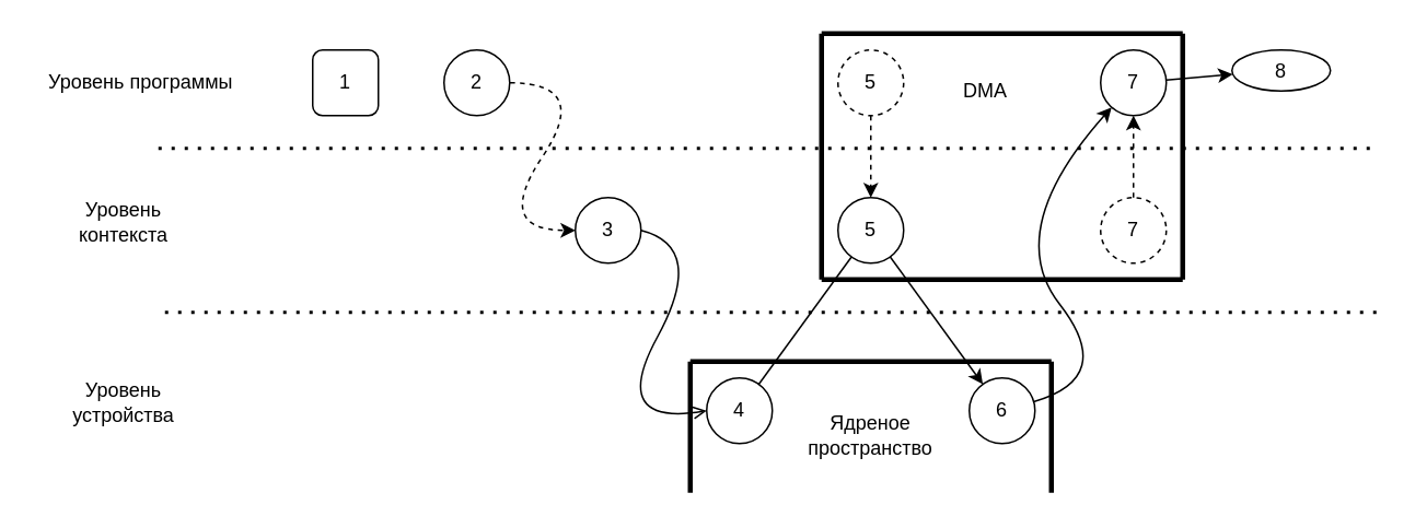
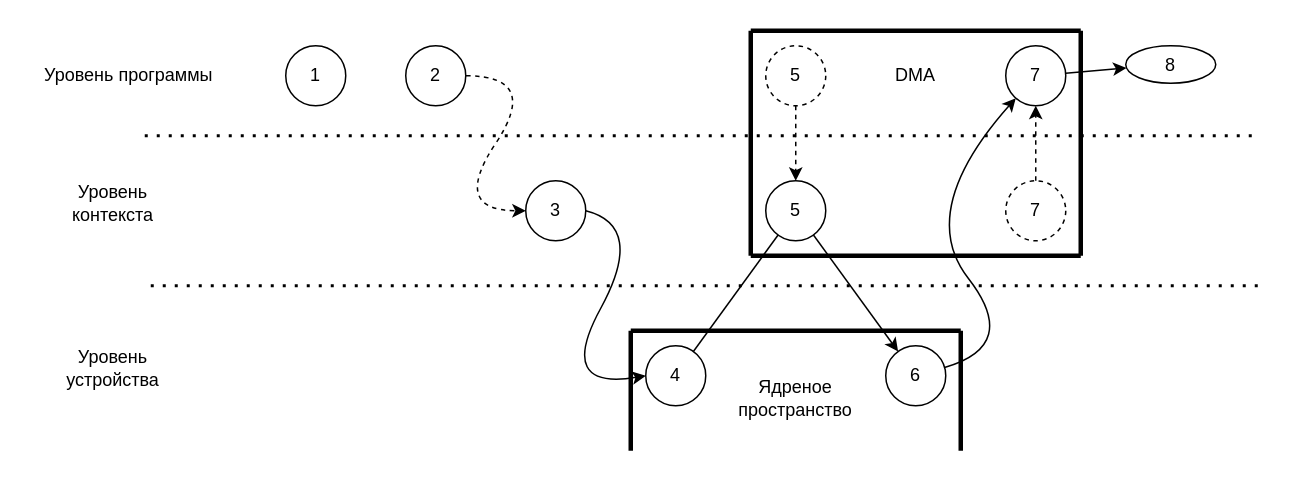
  <mxCell id="0" />
  <mxCell id="1" parent="0" />
- <mxCell id="2" value="1" style="whiteSpace=wrap;html=1;aspect=fixed;rounded=1;" vertex="1" parent="1"><mxGeometry x="190" y="30" width="40" height="40" as="geometry" /></mxCell>
+ <mxCell id="2" value="1" style="ellipse;whiteSpace=wrap;html=1;aspect=fixed;" vertex="1" parent="1"><mxGeometry x="190" y="30" width="40" height="40" as="geometry" /></mxCell>
  <mxCell id="3" value="2" style="ellipse;whiteSpace=wrap;html=1;aspect=fixed;" vertex="1" parent="1"><mxGeometry x="270" y="30" width="40" height="40" as="geometry" /></mxCell>
  <mxCell id="4" value="3" style="ellipse;whiteSpace=wrap;html=1;aspect=fixed;" vertex="1" parent="1"><mxGeometry x="350" y="120" width="40" height="40" as="geometry" /></mxCell>
  <mxCell id="5" value="4" style="ellipse;whiteSpace=wrap;html=1;aspect=fixed;" vertex="1" parent="1"><mxGeometry x="430" y="230" width="40" height="40" as="geometry" /></mxCell>
  <mxCell id="6" value="8" style="ellipse;whiteSpace=wrap;html=1;aspect=fixed;" vertex="1" parent="1"><mxGeometry x="750" y="30" width="60" height="25" as="geometry" /></mxCell>
  <mxCell id="7" value="" style="curved=1;endArrow=classic;html=1;rounded=0;exitX=1;exitY=0.5;exitDx=0;exitDy=0;entryX=0;entryY=0.5;entryDx=0;entryDy=0;dashed=1;" edge="1" parent="1" source="3" target="4"><mxGeometry width="50" height="50" relative="1" as="geometry"><mxPoint x="470" y="200" as="sourcePoint" /><mxPoint x="520" y="150" as="targetPoint" /><Array as="points"><mxPoint x="360" y="50" /><mxPoint x="300" y="140" /></Array></mxGeometry></mxCell>
- <mxCell id="8" value="" style="curved=1;endArrow=open;html=1;rounded=0;exitX=1;exitY=0.5;exitDx=0;exitDy=0;entryX=0;entryY=0.5;entryDx=0;entryDy=0;" edge="1" parent="1" source="4" target="5"><mxGeometry width="50" height="50" relative="1" as="geometry"><mxPoint x="460" y="80" as="sourcePoint" /><mxPoint x="510" y="30" as="targetPoint" /><Array as="points"><mxPoint x="430" y="150" /><mxPoint x="370" y="260" /></Array></mxGeometry></mxCell>
+ <mxCell id="8" value="" style="curved=1;endArrow=classic;html=1;rounded=0;exitX=1;exitY=0.5;exitDx=0;exitDy=0;entryX=0;entryY=0.5;entryDx=0;entryDy=0;" edge="1" parent="1" source="4" target="5"><mxGeometry width="50" height="50" relative="1" as="geometry"><mxPoint x="460" y="80" as="sourcePoint" /><mxPoint x="510" y="30" as="targetPoint" /><Array as="points"><mxPoint x="430" y="150" /><mxPoint x="370" y="260" /></Array></mxGeometry></mxCell>
  <mxCell id="9" value="" style="endArrow=classic;html=1;rounded=0;entryX=0.5;entryY=0;entryDx=0;entryDy=0;dashed=1;exitX=0.5;exitY=1;exitDx=0;exitDy=0;" edge="1" parent="1" source="19" target="20"><mxGeometry width="50" height="50" relative="1" as="geometry"><mxPoint x="530" y="160" as="sourcePoint" /><mxPoint x="550" y="120" as="targetPoint" /></mxGeometry></mxCell>
  <mxCell id="10" value="" style="curved=1;endArrow=classic;html=1;rounded=0;entryX=0.5;entryY=0.5;entryDx=0;entryDy=0;entryPerimeter=0;" edge="1" parent="1" source="5" target="20"><mxGeometry width="50" height="50" relative="1" as="geometry"><mxPoint x="470" y="330" as="sourcePoint" /><mxPoint x="520" y="280" as="targetPoint" /><Array as="points" /></mxGeometry></mxCell>
  <mxCell id="11" value="6" style="ellipse;whiteSpace=wrap;html=1;aspect=fixed;" vertex="1" parent="1"><mxGeometry x="590" y="230" width="40" height="40" as="geometry" /></mxCell>
  <mxCell id="12" value="" style="curved=1;endArrow=classic;html=1;rounded=0;" edge="1" parent="1" source="20" target="11"><mxGeometry width="50" height="50" relative="1" as="geometry"><mxPoint x="300" y="260" as="sourcePoint" /><mxPoint x="350" y="210" as="targetPoint" /><Array as="points" /></mxGeometry></mxCell>
  <mxCell id="13" value="7" style="ellipse;whiteSpace=wrap;html=1;aspect=fixed;" vertex="1" parent="1"><mxGeometry x="670" y="30" width="40" height="40" as="geometry" /></mxCell>
  <mxCell id="14" value="7" style="ellipse;whiteSpace=wrap;html=1;aspect=fixed;dashed=1" vertex="1" parent="1"><mxGeometry x="670" y="120" width="40" height="40" as="geometry" /></mxCell>
  <mxCell id="15" value="" style="endArrow=classic;html=1;rounded=0;dashed=1" edge="1" parent="1" source="14" target="13"><mxGeometry width="50" height="50" relative="1" as="geometry"><mxPoint x="650" y="170" as="sourcePoint" /><mxPoint x="700" y="120" as="targetPoint" /></mxGeometry></mxCell>
  <mxCell id="16" value="" style="endArrow=none;dashed=1;html=1;dashPattern=1 3;strokeWidth=2;rounded=0;" edge="1" parent="1"><mxGeometry width="50" height="50" relative="1" as="geometry"><mxPoint x="100" y="190" as="sourcePoint" /><mxPoint x="840" y="190" as="targetPoint" /></mxGeometry></mxCell>
  <mxCell id="17" value="" style="endArrow=none;dashed=1;html=1;dashPattern=1 3;strokeWidth=2;rounded=0;" edge="1" parent="1"><mxGeometry width="50" height="50" relative="1" as="geometry"><mxPoint x="96" y="90" as="sourcePoint" /><mxPoint x="836" y="90" as="targetPoint" /></mxGeometry></mxCell>
  <mxCell id="18" value="" style="curved=1;endArrow=classic;html=1;rounded=0;" edge="1" parent="1" source="11" target="13"><mxGeometry width="50" height="50" relative="1" as="geometry"><mxPoint x="630" y="370" as="sourcePoint" /><mxPoint x="680" y="320" as="targetPoint" /><Array as="points"><mxPoint x="680" y="230" /><mxPoint x="610" y="140" /></Array></mxGeometry></mxCell>
  <mxCell id="19" value="5" style="ellipse;whiteSpace=wrap;html=1;aspect=fixed;dashed=1" vertex="1" parent="1"><mxGeometry x="510" y="30" width="40" height="40" as="geometry" /></mxCell>
  <mxCell id="20" value="5" style="ellipse;whiteSpace=wrap;html=1;aspect=fixed;" vertex="1" parent="1"><mxGeometry x="510" y="120" width="40" height="40" as="geometry" /></mxCell>
  <mxCell id="21" value="" style="curved=1;endArrow=classic;html=1;rounded=0;" edge="1" parent="1" source="13" target="6"><mxGeometry width="50" height="50" relative="1" as="geometry"><mxPoint x="700" y="10" as="sourcePoint" /><mxPoint x="750" y="-40" as="targetPoint" /><Array as="points" /></mxGeometry></mxCell>
  <mxCell id="22" value="" style="endArrow=none;html=1;rounded=0;sketch=0;shadow=0;strokeWidth=3;" edge="1" parent="1"><mxGeometry width="50" height="50" relative="1" as="geometry"><mxPoint x="500" y="170" as="sourcePoint" /><mxPoint x="500" y="20" as="targetPoint" /></mxGeometry></mxCell>
  <mxCell id="23" value="" style="endArrow=none;html=1;rounded=0;strokeWidth=3;" edge="1" parent="1"><mxGeometry width="50" height="50" relative="1" as="geometry"><mxPoint x="720" y="170" as="sourcePoint" /><mxPoint x="720" y="20" as="targetPoint" /></mxGeometry></mxCell>
  <mxCell id="24" value="" style="endArrow=none;html=1;rounded=0;strokeWidth=3;" edge="1" parent="1"><mxGeometry width="50" height="50" relative="1" as="geometry"><mxPoint x="720" y="170" as="sourcePoint" /><mxPoint x="500" y="170" as="targetPoint" /></mxGeometry></mxCell>
  <mxCell id="25" value="" style="endArrow=none;html=1;rounded=0;strokeWidth=3;" edge="1" parent="1"><mxGeometry width="50" height="50" relative="1" as="geometry"><mxPoint x="720" y="20" as="sourcePoint" /><mxPoint x="500" y="20" as="targetPoint" /></mxGeometry></mxCell>
  <mxCell id="26" value="" style="endArrow=none;html=1;rounded=0;strokeWidth=3;" edge="1" parent="1"><mxGeometry width="50" height="50" relative="1" as="geometry"><mxPoint x="640" y="220" as="sourcePoint" /><mxPoint x="420" y="220" as="targetPoint" /></mxGeometry></mxCell>
  <mxCell id="27" value="" style="endArrow=none;html=1;rounded=0;strokeWidth=3;" edge="1" parent="1"><mxGeometry width="50" height="50" relative="1" as="geometry"><mxPoint x="640" y="300" as="sourcePoint" /><mxPoint x="640" y="220" as="targetPoint" /></mxGeometry></mxCell>
  <mxCell id="28" value="" style="endArrow=none;html=1;rounded=0;strokeWidth=3;" edge="1" parent="1"><mxGeometry width="50" height="50" relative="1" as="geometry"><mxPoint x="420" y="300" as="sourcePoint" /><mxPoint x="420" y="220" as="targetPoint" /></mxGeometry></mxCell>
- <mxCell id="29" value="DMA" style="text;html=1;strokeColor=none;fillColor=none;align=center;verticalAlign=middle;whiteSpace=wrap;rounded=0;" vertex="1" parent="1"><mxGeometry x="570" y="40" width="60" height="30" as="geometry" /></mxCell>
+ <mxCell id="29" value="DMA" style="text;html=1;strokeColor=none;fillColor=none;align=center;verticalAlign=middle;whiteSpace=wrap;rounded=0;" vertex="1" parent="1"><mxGeometry x="580" y="35" width="60" height="30" as="geometry" /></mxCell>
  <mxCell id="30" value="Уровень программы" style="text;html=1;align=center;verticalAlign=middle;resizable=0;points=[];autosize=1;strokeColor=none;fillColor=none;" vertex="1" parent="1"><mxGeometry x="20" y="40" width="130" height="20" as="geometry" /></mxCell>
  <mxCell id="31" value="Уровень контекста" style="text;html=1;strokeColor=none;fillColor=none;align=center;verticalAlign=middle;whiteSpace=wrap;rounded=0;" vertex="1" parent="1"><mxGeometry x="40" y="120" width="70" height="30" as="geometry" /></mxCell>
  <mxCell id="32" value="&lt;div&gt;Уровень устройства&lt;/div&gt;" style="text;html=1;strokeColor=none;fillColor=none;align=center;verticalAlign=middle;whiteSpace=wrap;rounded=0;" vertex="1" parent="1"><mxGeometry x="45" y="230" width="60" height="30" as="geometry" /></mxCell>
  <mxCell id="33" value="&lt;div&gt;Ядреное&lt;/div&gt;&lt;div&gt;пространство&lt;br&gt;&lt;/div&gt;" style="text;html=1;strokeColor=none;fillColor=none;align=center;verticalAlign=middle;whiteSpace=wrap;rounded=0;" vertex="1" parent="1"><mxGeometry x="500" y="250" width="60" height="30" as="geometry" /></mxCell>
